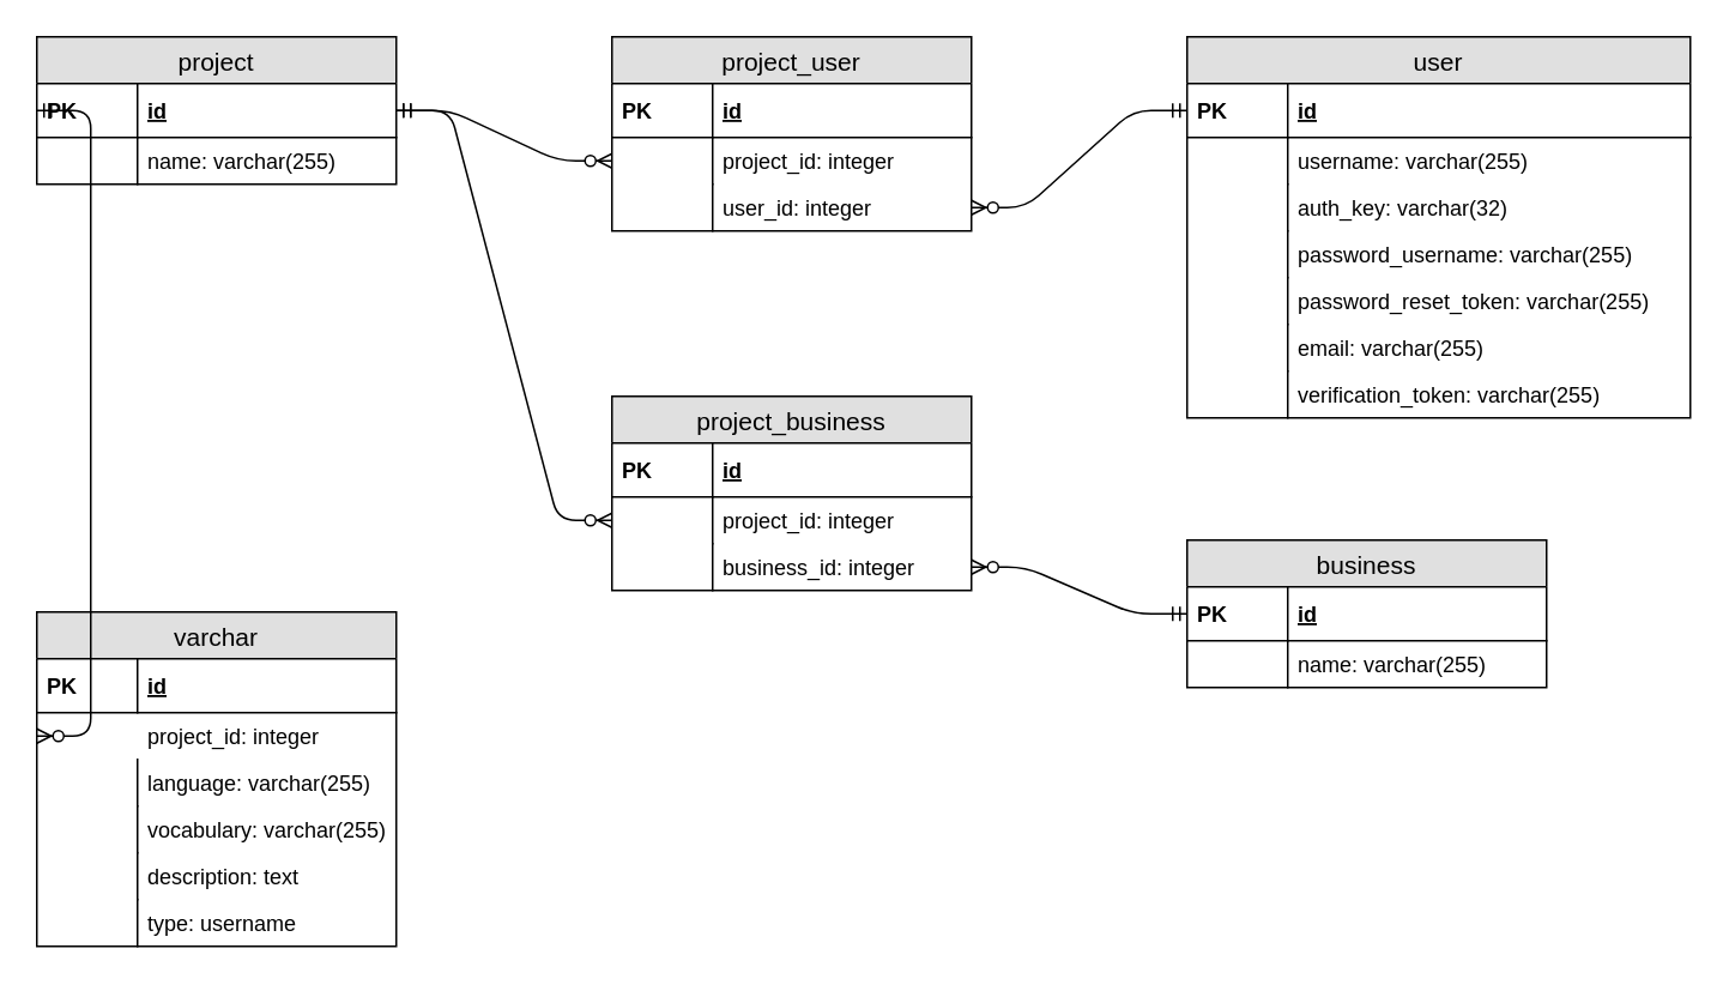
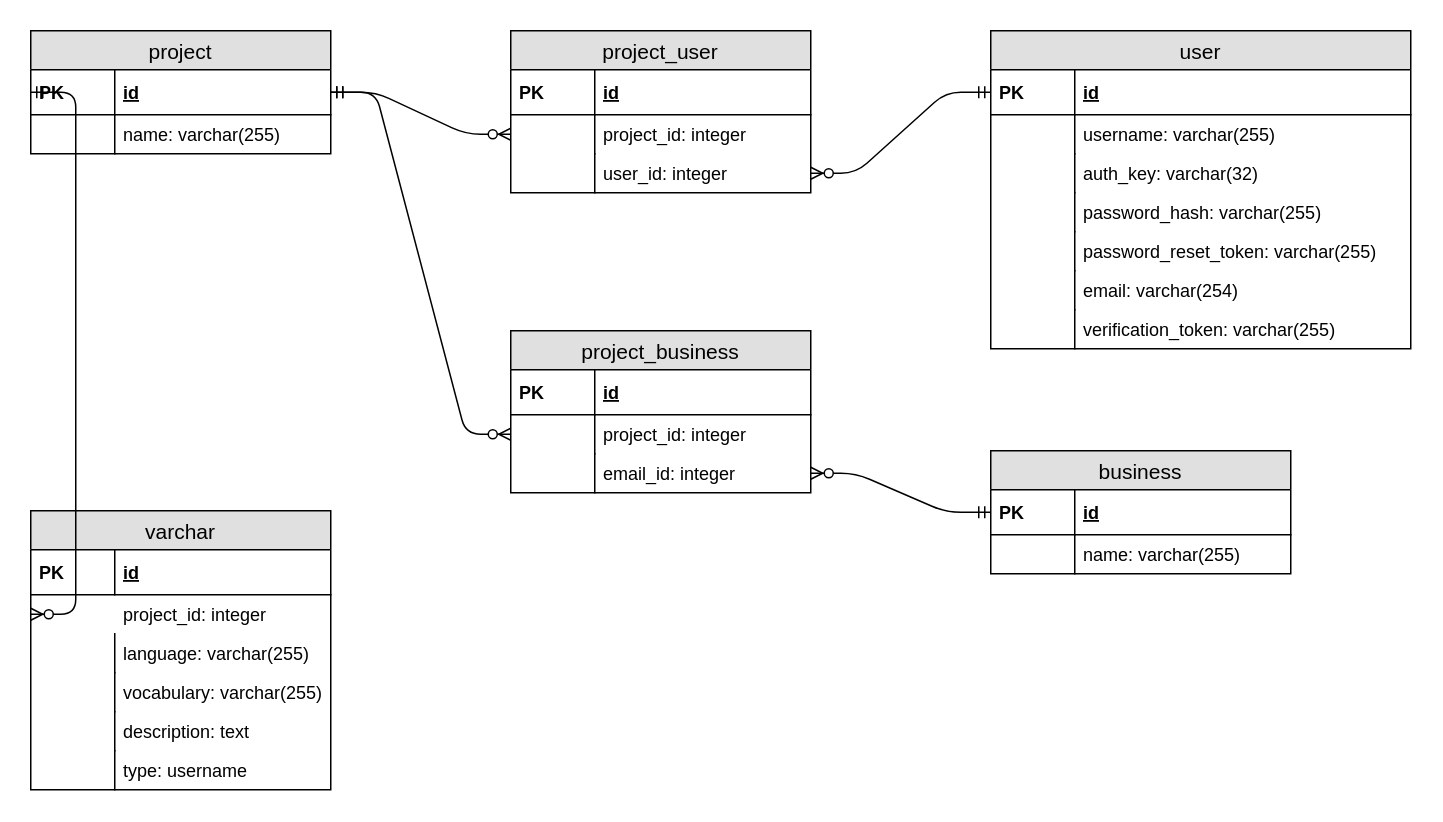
  <mxCell id="0" />
  <mxCell id="1" parent="0" />
  <mxCell id="2" value="project" style="swimlane;fontStyle=0;childLayout=stackLayout;horizontal=1;startSize=26;fillColor=#e0e0e0;horizontalStack=0;resizeParent=1;resizeParentMax=0;resizeLast=0;collapsible=1;marginBottom=0;swimlaneFillColor=#ffffff;align=center;fontSize=14;" vertex="1" parent="1"><mxGeometry x="20" y="20" width="200" height="82" as="geometry" /></mxCell>
  <mxCell id="3" value="id" style="shape=partialRectangle;top=0;left=0;right=0;bottom=1;align=left;verticalAlign=middle;fillColor=none;spacingLeft=60;spacingRight=4;overflow=hidden;rotatable=0;points=[[0,0.5],[1,0.5]];portConstraint=eastwest;dropTarget=0;fontStyle=5;fontSize=12;" vertex="1" parent="2"><mxGeometry y="26" width="200" height="30" as="geometry" /></mxCell>
  <mxCell id="4" value="PK" style="shape=partialRectangle;fontStyle=1;top=0;left=0;bottom=0;fillColor=none;align=left;verticalAlign=middle;spacingLeft=4;spacingRight=4;overflow=hidden;rotatable=0;points=[];portConstraint=eastwest;part=1;fontSize=12;" vertex="1" connectable="0" parent="3"><mxGeometry width="56" height="30" as="geometry" /></mxCell>
  <mxCell id="5" value="name: varchar(255)" style="shape=partialRectangle;top=0;left=0;right=0;bottom=0;align=left;verticalAlign=top;fillColor=none;spacingLeft=60;spacingRight=4;overflow=hidden;rotatable=0;points=[[0,0.5],[1,0.5]];portConstraint=eastwest;dropTarget=0;fontSize=12;" vertex="1" parent="2"><mxGeometry y="56" width="200" height="26" as="geometry" /></mxCell>
  <mxCell id="6" value="" style="shape=partialRectangle;top=0;left=0;bottom=0;fillColor=none;align=left;verticalAlign=top;spacingLeft=4;spacingRight=4;overflow=hidden;rotatable=0;points=[];portConstraint=eastwest;part=1;fontSize=12;" vertex="1" connectable="0" parent="5"><mxGeometry width="56" height="26" as="geometry" /></mxCell>
  <mxCell id="7" value="user" style="swimlane;fontStyle=0;childLayout=stackLayout;horizontal=1;startSize=26;fillColor=#e0e0e0;horizontalStack=0;resizeParent=1;resizeParentMax=0;resizeLast=0;collapsible=1;marginBottom=0;swimlaneFillColor=#ffffff;align=center;fontSize=14;" vertex="1" parent="1"><mxGeometry x="660" y="20" width="280" height="212" as="geometry" /></mxCell>
  <mxCell id="8" value="id" style="shape=partialRectangle;top=0;left=0;right=0;bottom=1;align=left;verticalAlign=middle;fillColor=none;spacingLeft=60;spacingRight=4;overflow=hidden;rotatable=0;points=[[0,0.5],[1,0.5]];portConstraint=eastwest;dropTarget=0;fontStyle=5;fontSize=12;" vertex="1" parent="7"><mxGeometry y="26" width="280" height="30" as="geometry" /></mxCell>
  <mxCell id="9" value="PK" style="shape=partialRectangle;fontStyle=1;top=0;left=0;bottom=0;fillColor=none;align=left;verticalAlign=middle;spacingLeft=4;spacingRight=4;overflow=hidden;rotatable=0;points=[];portConstraint=eastwest;part=1;fontSize=12;" vertex="1" connectable="0" parent="8"><mxGeometry width="56" height="30" as="geometry" /></mxCell>
  <mxCell id="10" value="username: varchar(255)" style="shape=partialRectangle;top=0;left=0;right=0;bottom=0;align=left;verticalAlign=top;fillColor=none;spacingLeft=60;spacingRight=4;overflow=hidden;rotatable=0;points=[[0,0.5],[1,0.5]];portConstraint=eastwest;dropTarget=0;fontSize=12;" vertex="1" parent="7"><mxGeometry y="56" width="280" height="26" as="geometry" /></mxCell>
  <mxCell id="11" value="" style="shape=partialRectangle;top=0;left=0;bottom=0;fillColor=none;align=left;verticalAlign=top;spacingLeft=4;spacingRight=4;overflow=hidden;rotatable=0;points=[];portConstraint=eastwest;part=1;fontSize=12;" vertex="1" connectable="0" parent="10"><mxGeometry width="56" height="26" as="geometry" /></mxCell>
  <mxCell id="12" value="auth_key: varchar(32)" style="shape=partialRectangle;top=0;left=0;right=0;bottom=0;align=left;verticalAlign=top;fillColor=none;spacingLeft=60;spacingRight=4;overflow=hidden;rotatable=0;points=[[0,0.5],[1,0.5]];portConstraint=eastwest;dropTarget=0;fontSize=12;" vertex="1" parent="7"><mxGeometry y="82" width="280" height="26" as="geometry" /></mxCell>
  <mxCell id="13" value="" style="shape=partialRectangle;top=0;left=0;bottom=0;fillColor=none;align=left;verticalAlign=top;spacingLeft=4;spacingRight=4;overflow=hidden;rotatable=0;points=[];portConstraint=eastwest;part=1;fontSize=12;" vertex="1" connectable="0" parent="12"><mxGeometry width="56" height="26" as="geometry" /></mxCell>
- <mxCell id="14" value="password_username: varchar(255)" style="shape=partialRectangle;top=0;left=0;right=0;bottom=0;align=left;verticalAlign=top;fillColor=none;spacingLeft=60;spacingRight=4;overflow=hidden;rotatable=0;points=[[0,0.5],[1,0.5]];portConstraint=eastwest;dropTarget=0;fontSize=12;" vertex="1" parent="7"><mxGeometry y="108" width="280" height="26" as="geometry" /></mxCell>
+ <mxCell id="14" value="password_hash: varchar(255)" style="shape=partialRectangle;top=0;left=0;right=0;bottom=0;align=left;verticalAlign=top;fillColor=none;spacingLeft=60;spacingRight=4;overflow=hidden;rotatable=0;points=[[0,0.5],[1,0.5]];portConstraint=eastwest;dropTarget=0;fontSize=12;" vertex="1" parent="7"><mxGeometry y="108" width="280" height="26" as="geometry" /></mxCell>
  <mxCell id="15" value="" style="shape=partialRectangle;top=0;left=0;bottom=0;fillColor=none;align=left;verticalAlign=top;spacingLeft=4;spacingRight=4;overflow=hidden;rotatable=0;points=[];portConstraint=eastwest;part=1;fontSize=12;" vertex="1" connectable="0" parent="14"><mxGeometry width="56" height="26" as="geometry" /></mxCell>
  <mxCell id="16" value="password_reset_token: varchar(255)" style="shape=partialRectangle;top=0;left=0;right=0;bottom=0;align=left;verticalAlign=top;fillColor=none;spacingLeft=60;spacingRight=4;overflow=hidden;rotatable=0;points=[[0,0.5],[1,0.5]];portConstraint=eastwest;dropTarget=0;fontSize=12;" vertex="1" parent="7"><mxGeometry y="134" width="280" height="26" as="geometry" /></mxCell>
  <mxCell id="17" value="" style="shape=partialRectangle;top=0;left=0;bottom=0;fillColor=none;align=left;verticalAlign=top;spacingLeft=4;spacingRight=4;overflow=hidden;rotatable=0;points=[];portConstraint=eastwest;part=1;fontSize=12;" vertex="1" connectable="0" parent="16"><mxGeometry width="56" height="26" as="geometry" /></mxCell>
- <mxCell id="18" value="email: varchar(255)" style="shape=partialRectangle;top=0;left=0;right=0;bottom=0;align=left;verticalAlign=top;fillColor=none;spacingLeft=60;spacingRight=4;overflow=hidden;rotatable=0;points=[[0,0.5],[1,0.5]];portConstraint=eastwest;dropTarget=0;fontSize=12;" vertex="1" parent="7"><mxGeometry y="160" width="280" height="26" as="geometry" /></mxCell>
+ <mxCell id="18" value="email: varchar(254)" style="shape=partialRectangle;top=0;left=0;right=0;bottom=0;align=left;verticalAlign=top;fillColor=none;spacingLeft=60;spacingRight=4;overflow=hidden;rotatable=0;points=[[0,0.5],[1,0.5]];portConstraint=eastwest;dropTarget=0;fontSize=12;" vertex="1" parent="7"><mxGeometry y="160" width="280" height="26" as="geometry" /></mxCell>
  <mxCell id="19" value="" style="shape=partialRectangle;top=0;left=0;bottom=0;fillColor=none;align=left;verticalAlign=top;spacingLeft=4;spacingRight=4;overflow=hidden;rotatable=0;points=[];portConstraint=eastwest;part=1;fontSize=12;" vertex="1" connectable="0" parent="18"><mxGeometry width="56" height="26" as="geometry" /></mxCell>
  <mxCell id="20" value="verification_token: varchar(255)" style="shape=partialRectangle;top=0;left=0;right=0;bottom=0;align=left;verticalAlign=top;fillColor=none;spacingLeft=60;spacingRight=4;overflow=hidden;rotatable=0;points=[[0,0.5],[1,0.5]];portConstraint=eastwest;dropTarget=0;fontSize=12;" vertex="1" parent="7"><mxGeometry y="186" width="280" height="26" as="geometry" /></mxCell>
  <mxCell id="21" value="" style="shape=partialRectangle;top=0;left=0;bottom=0;fillColor=none;align=left;verticalAlign=top;spacingLeft=4;spacingRight=4;overflow=hidden;rotatable=0;points=[];portConstraint=eastwest;part=1;fontSize=12;" vertex="1" connectable="0" parent="20"><mxGeometry width="56" height="26" as="geometry" /></mxCell>
  <mxCell id="22" value="project_user" style="swimlane;fontStyle=0;childLayout=stackLayout;horizontal=1;startSize=26;fillColor=#e0e0e0;horizontalStack=0;resizeParent=1;resizeParentMax=0;resizeLast=0;collapsible=1;marginBottom=0;swimlaneFillColor=#ffffff;align=center;fontSize=14;" vertex="1" parent="1"><mxGeometry x="340" y="20" width="200" height="108" as="geometry" /></mxCell>
  <mxCell id="23" value="id" style="shape=partialRectangle;top=0;left=0;right=0;bottom=1;align=left;verticalAlign=middle;fillColor=none;spacingLeft=60;spacingRight=4;overflow=hidden;rotatable=0;points=[[0,0.5],[1,0.5]];portConstraint=eastwest;dropTarget=0;fontStyle=5;fontSize=12;" vertex="1" parent="22"><mxGeometry y="26" width="200" height="30" as="geometry" /></mxCell>
  <mxCell id="24" value="PK" style="shape=partialRectangle;fontStyle=1;top=0;left=0;bottom=0;fillColor=none;align=left;verticalAlign=middle;spacingLeft=4;spacingRight=4;overflow=hidden;rotatable=0;points=[];portConstraint=eastwest;part=1;fontSize=12;" vertex="1" connectable="0" parent="23"><mxGeometry width="56" height="30" as="geometry" /></mxCell>
  <mxCell id="25" value="project_id: integer" style="shape=partialRectangle;top=0;left=0;right=0;bottom=0;align=left;verticalAlign=top;fillColor=none;spacingLeft=60;spacingRight=4;overflow=hidden;rotatable=0;points=[[0,0.5],[1,0.5]];portConstraint=eastwest;dropTarget=0;fontSize=12;" vertex="1" parent="22"><mxGeometry y="56" width="200" height="26" as="geometry" /></mxCell>
  <mxCell id="26" value="" style="shape=partialRectangle;top=0;left=0;bottom=0;fillColor=none;align=left;verticalAlign=top;spacingLeft=4;spacingRight=4;overflow=hidden;rotatable=0;points=[];portConstraint=eastwest;part=1;fontSize=12;" vertex="1" connectable="0" parent="25"><mxGeometry width="56" height="26" as="geometry" /></mxCell>
  <mxCell id="27" value="user_id: integer" style="shape=partialRectangle;top=0;left=0;right=0;bottom=0;align=left;verticalAlign=top;fillColor=none;spacingLeft=60;spacingRight=4;overflow=hidden;rotatable=0;points=[[0,0.5],[1,0.5]];portConstraint=eastwest;dropTarget=0;fontSize=12;" vertex="1" parent="22"><mxGeometry y="82" width="200" height="26" as="geometry" /></mxCell>
  <mxCell id="28" value="" style="shape=partialRectangle;top=0;left=0;bottom=0;fillColor=none;align=left;verticalAlign=top;spacingLeft=4;spacingRight=4;overflow=hidden;rotatable=0;points=[];portConstraint=eastwest;part=1;fontSize=12;" vertex="1" connectable="0" parent="27"><mxGeometry width="56" height="26" as="geometry" /></mxCell>
  <mxCell id="29" value="" style="edgeStyle=entityRelationEdgeStyle;fontSize=12;html=1;endArrow=ERzeroToMany;startArrow=ERmandOne;entryX=0;entryY=0.5;entryDx=0;entryDy=0;exitX=1;exitY=0.5;exitDx=0;exitDy=0;" edge="1" parent="1" source="3" target="25"><mxGeometry width="100" height="100" relative="1" as="geometry"><mxPoint x="20" y="380" as="sourcePoint" /><mxPoint x="120" y="280" as="targetPoint" /></mxGeometry></mxCell>
  <mxCell id="30" value="" style="edgeStyle=entityRelationEdgeStyle;fontSize=12;html=1;endArrow=ERmandOne;startArrow=ERzeroToMany;startFill=1;endFill=0;entryX=0;entryY=0.5;entryDx=0;entryDy=0;exitX=1;exitY=0.5;exitDx=0;exitDy=0;" edge="1" parent="1" source="27" target="8"><mxGeometry width="100" height="100" relative="1" as="geometry"><mxPoint x="20" y="380" as="sourcePoint" /><mxPoint x="120" y="280" as="targetPoint" /></mxGeometry></mxCell>
  <mxCell id="31" value="varchar" style="swimlane;fontStyle=0;childLayout=stackLayout;horizontal=1;startSize=26;fillColor=#e0e0e0;horizontalStack=0;resizeParent=1;resizeParentMax=0;resizeLast=0;collapsible=1;marginBottom=0;swimlaneFillColor=#ffffff;align=center;fontSize=14;" vertex="1" parent="1"><mxGeometry x="20" y="340" width="200" height="186" as="geometry" /></mxCell>
  <mxCell id="32" value="id" style="shape=partialRectangle;top=0;left=0;right=0;bottom=1;align=left;verticalAlign=middle;fillColor=none;spacingLeft=60;spacingRight=4;overflow=hidden;rotatable=0;points=[[0,0.5],[1,0.5]];portConstraint=eastwest;dropTarget=0;fontStyle=5;fontSize=12;" vertex="1" parent="31"><mxGeometry y="26" width="200" height="30" as="geometry" /></mxCell>
  <mxCell id="33" value="PK" style="shape=partialRectangle;fontStyle=1;top=0;left=0;bottom=0;fillColor=none;align=left;verticalAlign=middle;spacingLeft=4;spacingRight=4;overflow=hidden;rotatable=0;points=[];portConstraint=eastwest;part=1;fontSize=12;" vertex="1" connectable="0" parent="32"><mxGeometry width="56" height="30" as="geometry" /></mxCell>
  <mxCell id="34" value="project_id: integer" style="shape=partialRectangle;top=0;left=0;right=0;bottom=0;align=left;verticalAlign=top;fillColor=none;spacingLeft=60;spacingRight=4;overflow=hidden;rotatable=0;points=[[0,0.5],[1,0.5]];portConstraint=eastwest;dropTarget=0;fontSize=12;" vertex="1" parent="31"><mxGeometry y="56" width="200" height="26" as="geometry" /></mxCell>
  <mxCell id="35" value="language: varchar(255)" style="shape=partialRectangle;top=0;left=0;right=0;bottom=0;align=left;verticalAlign=top;fillColor=none;spacingLeft=60;spacingRight=4;overflow=hidden;rotatable=0;points=[[0,0.5],[1,0.5]];portConstraint=eastwest;dropTarget=0;fontSize=12;" vertex="1" parent="31"><mxGeometry y="82" width="200" height="26" as="geometry" /></mxCell>
  <mxCell id="36" value="" style="shape=partialRectangle;top=0;left=0;bottom=0;fillColor=none;align=left;verticalAlign=top;spacingLeft=4;spacingRight=4;overflow=hidden;rotatable=0;points=[];portConstraint=eastwest;part=1;fontSize=12;" vertex="1" connectable="0" parent="35"><mxGeometry width="56" height="26" as="geometry" /></mxCell>
  <mxCell id="37" value="vocabulary: varchar(255)" style="shape=partialRectangle;top=0;left=0;right=0;bottom=0;align=left;verticalAlign=top;fillColor=none;spacingLeft=60;spacingRight=4;overflow=hidden;rotatable=0;points=[[0,0.5],[1,0.5]];portConstraint=eastwest;dropTarget=0;fontSize=12;" vertex="1" parent="31"><mxGeometry y="108" width="200" height="26" as="geometry" /></mxCell>
  <mxCell id="38" value="" style="shape=partialRectangle;top=0;left=0;bottom=0;fillColor=none;align=left;verticalAlign=top;spacingLeft=4;spacingRight=4;overflow=hidden;rotatable=0;points=[];portConstraint=eastwest;part=1;fontSize=12;" vertex="1" connectable="0" parent="37"><mxGeometry width="56" height="26" as="geometry" /></mxCell>
  <mxCell id="39" value="description: text" style="shape=partialRectangle;top=0;left=0;right=0;bottom=0;align=left;verticalAlign=top;fillColor=none;spacingLeft=60;spacingRight=4;overflow=hidden;rotatable=0;points=[[0,0.5],[1,0.5]];portConstraint=eastwest;dropTarget=0;fontSize=12;" vertex="1" parent="31"><mxGeometry y="134" width="200" height="26" as="geometry" /></mxCell>
  <mxCell id="40" value="" style="shape=partialRectangle;top=0;left=0;bottom=0;fillColor=none;align=left;verticalAlign=top;spacingLeft=4;spacingRight=4;overflow=hidden;rotatable=0;points=[];portConstraint=eastwest;part=1;fontSize=12;" vertex="1" connectable="0" parent="39"><mxGeometry width="56" height="26" as="geometry" /></mxCell>
  <mxCell id="41" value="type: username" style="shape=partialRectangle;top=0;left=0;right=0;bottom=0;align=left;verticalAlign=top;fillColor=none;spacingLeft=60;spacingRight=4;overflow=hidden;rotatable=0;points=[[0,0.5],[1,0.5]];portConstraint=eastwest;dropTarget=0;fontSize=12;" vertex="1" parent="31"><mxGeometry y="160" width="200" height="26" as="geometry" /></mxCell>
  <mxCell id="42" value="" style="shape=partialRectangle;top=0;left=0;bottom=0;fillColor=none;align=left;verticalAlign=top;spacingLeft=4;spacingRight=4;overflow=hidden;rotatable=0;points=[];portConstraint=eastwest;part=1;fontSize=12;" vertex="1" connectable="0" parent="41"><mxGeometry width="56" height="26" as="geometry" /></mxCell>
  <mxCell id="43" value="" style="edgeStyle=entityRelationEdgeStyle;fontSize=12;html=1;endArrow=ERzeroToMany;startArrow=ERmandOne;exitX=0;exitY=0.5;exitDx=0;exitDy=0;entryX=0;entryY=0.5;entryDx=0;entryDy=0;" edge="1" parent="1" source="3" target="34"><mxGeometry width="100" height="100" relative="1" as="geometry"><mxPoint x="20" y="460" as="sourcePoint" /><mxPoint x="120" y="360" as="targetPoint" /></mxGeometry></mxCell>
  <mxCell id="44" value="business" style="swimlane;fontStyle=0;childLayout=stackLayout;horizontal=1;startSize=26;fillColor=#e0e0e0;horizontalStack=0;resizeParent=1;resizeParentMax=0;resizeLast=0;collapsible=1;marginBottom=0;swimlaneFillColor=#ffffff;align=center;fontSize=14;" vertex="1" parent="1"><mxGeometry x="660" y="300" width="200" height="82" as="geometry" /></mxCell>
  <mxCell id="45" value="id" style="shape=partialRectangle;top=0;left=0;right=0;bottom=1;align=left;verticalAlign=middle;fillColor=none;spacingLeft=60;spacingRight=4;overflow=hidden;rotatable=0;points=[[0,0.5],[1,0.5]];portConstraint=eastwest;dropTarget=0;fontStyle=5;fontSize=12;" vertex="1" parent="44"><mxGeometry y="26" width="200" height="30" as="geometry" /></mxCell>
  <mxCell id="46" value="PK" style="shape=partialRectangle;fontStyle=1;top=0;left=0;bottom=0;fillColor=none;align=left;verticalAlign=middle;spacingLeft=4;spacingRight=4;overflow=hidden;rotatable=0;points=[];portConstraint=eastwest;part=1;fontSize=12;" vertex="1" connectable="0" parent="45"><mxGeometry width="56" height="30" as="geometry" /></mxCell>
  <mxCell id="47" value="name: varchar(255)" style="shape=partialRectangle;top=0;left=0;right=0;bottom=0;align=left;verticalAlign=top;fillColor=none;spacingLeft=60;spacingRight=4;overflow=hidden;rotatable=0;points=[[0,0.5],[1,0.5]];portConstraint=eastwest;dropTarget=0;fontSize=12;" vertex="1" parent="44"><mxGeometry y="56" width="200" height="26" as="geometry" /></mxCell>
  <mxCell id="48" value="" style="shape=partialRectangle;top=0;left=0;bottom=0;fillColor=none;align=left;verticalAlign=top;spacingLeft=4;spacingRight=4;overflow=hidden;rotatable=0;points=[];portConstraint=eastwest;part=1;fontSize=12;" vertex="1" connectable="0" parent="47"><mxGeometry width="56" height="26" as="geometry" /></mxCell>
  <mxCell id="49" value="project_business" style="swimlane;fontStyle=0;childLayout=stackLayout;horizontal=1;startSize=26;fillColor=#e0e0e0;horizontalStack=0;resizeParent=1;resizeParentMax=0;resizeLast=0;collapsible=1;marginBottom=0;swimlaneFillColor=#ffffff;align=center;fontSize=14;" vertex="1" parent="1"><mxGeometry x="340" y="220" width="200" height="108" as="geometry" /></mxCell>
  <mxCell id="50" value="id" style="shape=partialRectangle;top=0;left=0;right=0;bottom=1;align=left;verticalAlign=middle;fillColor=none;spacingLeft=60;spacingRight=4;overflow=hidden;rotatable=0;points=[[0,0.5],[1,0.5]];portConstraint=eastwest;dropTarget=0;fontStyle=5;fontSize=12;" vertex="1" parent="49"><mxGeometry y="26" width="200" height="30" as="geometry" /></mxCell>
  <mxCell id="51" value="PK" style="shape=partialRectangle;fontStyle=1;top=0;left=0;bottom=0;fillColor=none;align=left;verticalAlign=middle;spacingLeft=4;spacingRight=4;overflow=hidden;rotatable=0;points=[];portConstraint=eastwest;part=1;fontSize=12;" vertex="1" connectable="0" parent="50"><mxGeometry width="56" height="30" as="geometry" /></mxCell>
  <mxCell id="52" value="project_id: integer" style="shape=partialRectangle;top=0;left=0;right=0;bottom=0;align=left;verticalAlign=top;fillColor=none;spacingLeft=60;spacingRight=4;overflow=hidden;rotatable=0;points=[[0,0.5],[1,0.5]];portConstraint=eastwest;dropTarget=0;fontSize=12;" vertex="1" parent="49"><mxGeometry y="56" width="200" height="26" as="geometry" /></mxCell>
  <mxCell id="53" value="" style="shape=partialRectangle;top=0;left=0;bottom=0;fillColor=none;align=left;verticalAlign=top;spacingLeft=4;spacingRight=4;overflow=hidden;rotatable=0;points=[];portConstraint=eastwest;part=1;fontSize=12;" vertex="1" connectable="0" parent="52"><mxGeometry width="56" height="26" as="geometry" /></mxCell>
- <mxCell id="54" value="business_id: integer" style="shape=partialRectangle;top=0;left=0;right=0;bottom=0;align=left;verticalAlign=top;fillColor=none;spacingLeft=60;spacingRight=4;overflow=hidden;rotatable=0;points=[[0,0.5],[1,0.5]];portConstraint=eastwest;dropTarget=0;fontSize=12;" vertex="1" parent="49"><mxGeometry y="82" width="200" height="26" as="geometry" /></mxCell>
+ <mxCell id="54" value="email_id: integer" style="shape=partialRectangle;top=0;left=0;right=0;bottom=0;align=left;verticalAlign=top;fillColor=none;spacingLeft=60;spacingRight=4;overflow=hidden;rotatable=0;points=[[0,0.5],[1,0.5]];portConstraint=eastwest;dropTarget=0;fontSize=12;" vertex="1" parent="49"><mxGeometry y="82" width="200" height="26" as="geometry" /></mxCell>
  <mxCell id="55" value="" style="shape=partialRectangle;top=0;left=0;bottom=0;fillColor=none;align=left;verticalAlign=top;spacingLeft=4;spacingRight=4;overflow=hidden;rotatable=0;points=[];portConstraint=eastwest;part=1;fontSize=12;" vertex="1" connectable="0" parent="54"><mxGeometry width="56" height="26" as="geometry" /></mxCell>
  <mxCell id="56" value="" style="edgeStyle=entityRelationEdgeStyle;fontSize=12;html=1;endArrow=ERzeroToMany;startArrow=ERmandOne;entryX=0;entryY=0.5;entryDx=0;entryDy=0;exitX=1;exitY=0.5;exitDx=0;exitDy=0;" edge="1" parent="1" source="3" target="52"><mxGeometry width="100" height="100" relative="1" as="geometry"><mxPoint x="230" y="71" as="sourcePoint" /><mxPoint x="350" y="99" as="targetPoint" /></mxGeometry></mxCell>
  <mxCell id="57" value="" style="edgeStyle=entityRelationEdgeStyle;fontSize=12;html=1;endArrow=ERmandOne;startArrow=ERzeroToMany;startFill=1;endFill=0;entryX=0;entryY=0.5;entryDx=0;entryDy=0;exitX=1;exitY=0.5;exitDx=0;exitDy=0;" edge="1" parent="1" source="54" target="45"><mxGeometry width="100" height="100" relative="1" as="geometry"><mxPoint x="550" y="125" as="sourcePoint" /><mxPoint x="670" y="71" as="targetPoint" /></mxGeometry></mxCell>
